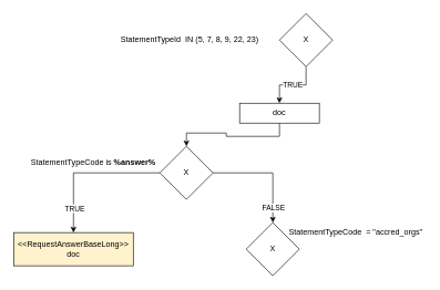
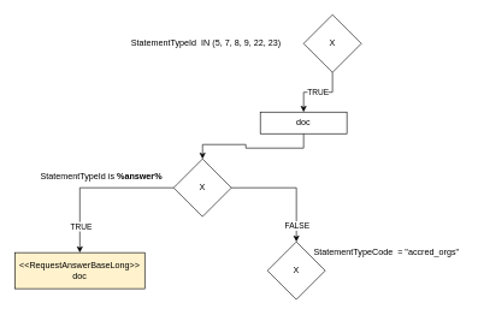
  <mxCell id="0" />
  <mxCell id="1" parent="0" />
  <mxCell id="2" value="TRUE" style="edgeStyle=orthogonalEdgeStyle;rounded=0;orthogonalLoop=1;jettySize=auto;html=1;exitX=0.5;exitY=1;exitDx=0;exitDy=0;entryX=0.5;entryY=0;entryDx=0;entryDy=0;" edge="1" parent="1" source="3" target="6"><mxGeometry relative="1" as="geometry" /></mxCell>
  <mxCell id="3" value="X" style="rhombus;whiteSpace=wrap;html=1;" vertex="1" parent="1"><mxGeometry x="420" y="20" width="80" height="80" as="geometry" /></mxCell>
  <mxCell id="4" value="StatementTypeId&amp;nbsp; IN (5, 7, 8, 9, 22, 23)" style="text;html=1;strokeColor=none;fillColor=none;align=center;verticalAlign=middle;whiteSpace=wrap;rounded=0;" vertex="1" parent="1"><mxGeometry x="180" y="45" width="210" height="30" as="geometry" /></mxCell>
  <mxCell id="5" value="" style="edgeStyle=orthogonalEdgeStyle;rounded=0;orthogonalLoop=1;jettySize=auto;html=1;exitX=0.5;exitY=1;exitDx=0;exitDy=0;" edge="1" parent="1" source="6" target="11"><mxGeometry relative="1" as="geometry" /></mxCell>
  <mxCell id="6" value="doc" style="rounded=0;whiteSpace=wrap;html=1;" vertex="1" parent="1"><mxGeometry x="360" y="155" width="120" height="30" as="geometry" /></mxCell>
  <mxCell id="7" value="" style="edgeStyle=orthogonalEdgeStyle;rounded=0;orthogonalLoop=1;jettySize=auto;html=1;" edge="1" parent="1" source="11" target="13"><mxGeometry relative="1" as="geometry" /></mxCell>
  <mxCell id="8" value="TRUE" style="edgeLabel;html=1;align=center;verticalAlign=middle;resizable=0;points=[];" vertex="1" connectable="0" parent="7"><mxGeometry x="0.663" y="1" relative="1" as="geometry"><mxPoint as="offset" /></mxGeometry></mxCell>
  <mxCell id="9" value="" style="edgeStyle=orthogonalEdgeStyle;rounded=0;orthogonalLoop=1;jettySize=auto;html=1;" edge="1" parent="1" source="11" target="14"><mxGeometry relative="1" as="geometry" /></mxCell>
  <mxCell id="10" value="FALSE" style="edgeLabel;html=1;align=center;verticalAlign=middle;resizable=0;points=[];" vertex="1" connectable="0" parent="9"><mxGeometry x="0.721" relative="1" as="geometry"><mxPoint as="offset" /></mxGeometry></mxCell>
  <mxCell id="11" value="X" style="rhombus;whiteSpace=wrap;html=1;rounded=0;" vertex="1" parent="1"><mxGeometry x="240" y="220" width="80" height="80" as="geometry" /></mxCell>
- <mxCell id="12" value="StatementTypeCode is &lt;b&gt;%answer%&lt;/b&gt;" style="text;html=1;strokeColor=none;fillColor=none;align=center;verticalAlign=middle;whiteSpace=wrap;rounded=0;" vertex="1" parent="1"><mxGeometry x="35" y="230" width="210" height="30" as="geometry" /></mxCell>
+ <mxCell id="12" value="StatementTypeId is &lt;b&gt;%answer%&lt;/b&gt;" style="text;html=1;strokeColor=none;fillColor=none;align=center;verticalAlign=middle;whiteSpace=wrap;rounded=0;" vertex="1" parent="1"><mxGeometry x="35" y="230" width="210" height="30" as="geometry" /></mxCell>
  <mxCell id="13" value="&amp;lt;&amp;lt;RequestAnswerBaseLong&amp;gt;&amp;gt;&lt;br&gt;doc" style="whiteSpace=wrap;html=1;rounded=0;fillColor=#fff2cc;" vertex="1" parent="1"><mxGeometry x="20" y="350" width="180" height="50" as="geometry" /></mxCell>
  <mxCell id="14" value="X" style="rhombus;whiteSpace=wrap;html=1;rounded=0;" vertex="1" parent="1"><mxGeometry x="370" y="335" width="80" height="80" as="geometry" /></mxCell>
  <mxCell id="15" value="StatementTypeCode&amp;nbsp; = &quot;accred_orgs&quot;" style="text;html=1;strokeColor=none;fillColor=none;align=center;verticalAlign=middle;whiteSpace=wrap;rounded=0;" vertex="1" parent="1"><mxGeometry x="430" y="335" width="210" height="30" as="geometry" /></mxCell>
